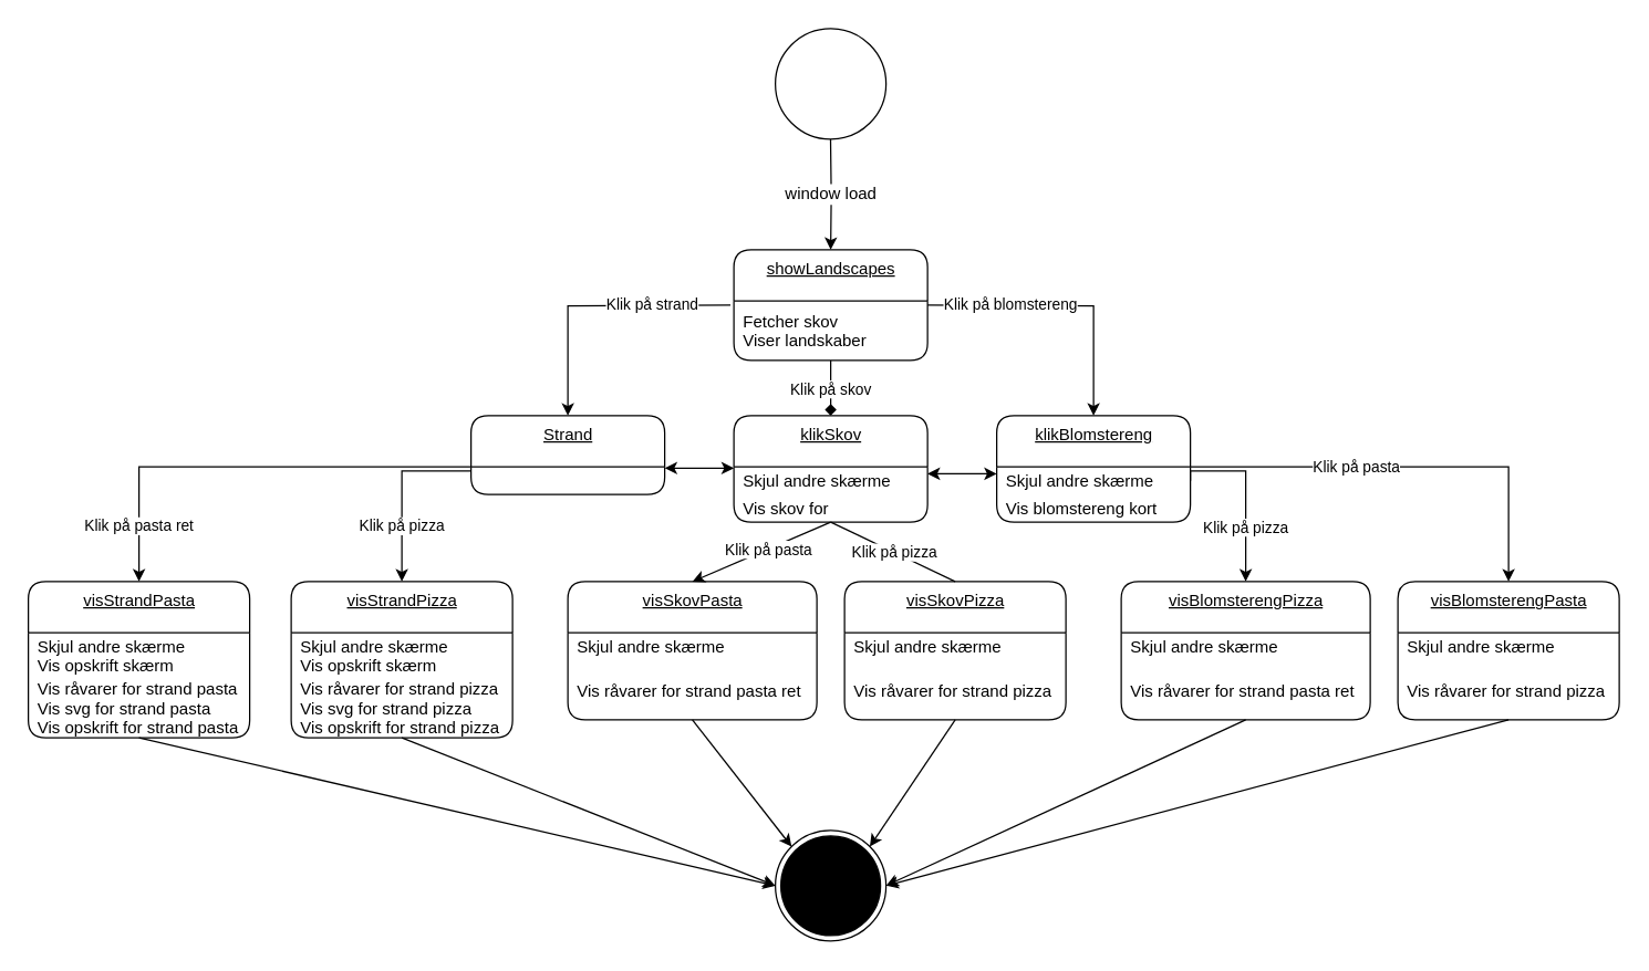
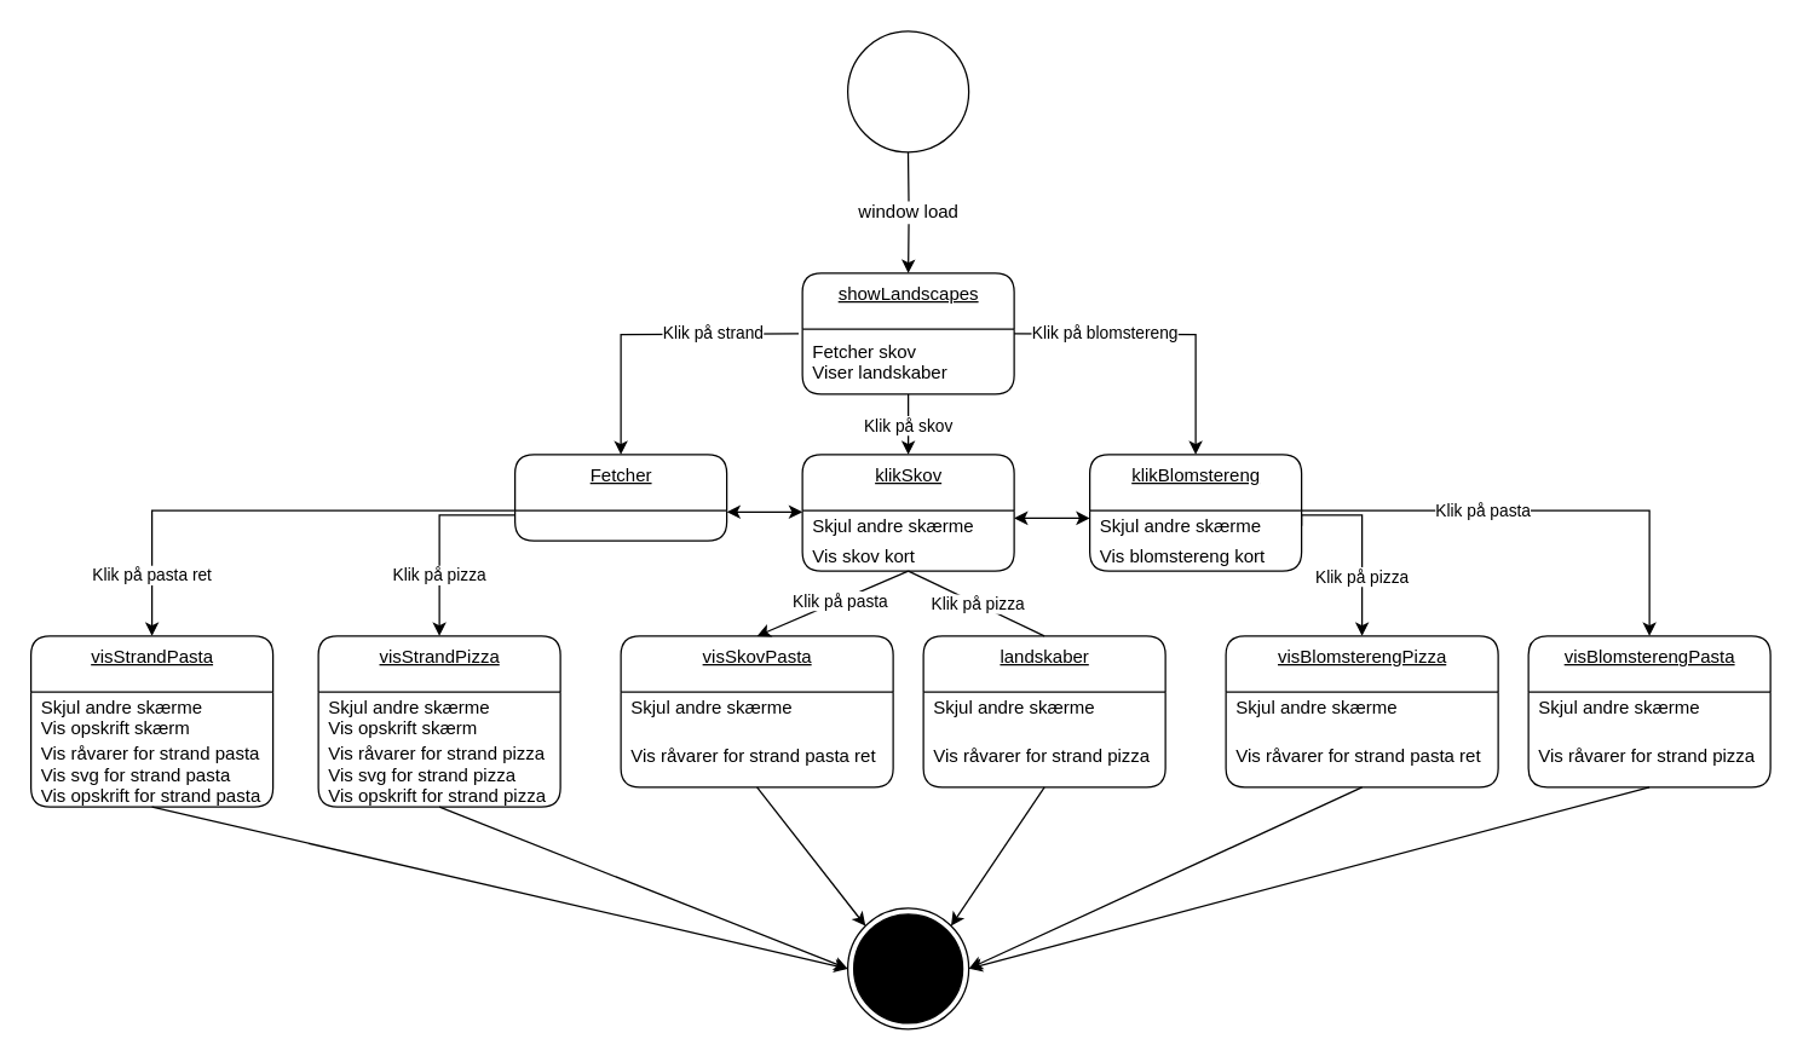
  <mxCell id="0" />
  <mxCell id="1" parent="0" />
  <mxCell id="2" value="" style="ellipse;whiteSpace=wrap;html=1;aspect=fixed;" parent="1" vertex="1"><mxGeometry x="560" y="20" width="80" height="80" as="geometry" /></mxCell>
  <mxCell id="3" value="&lt;span style=&quot;font-size: 12px;&quot;&gt;window load&lt;/span&gt;" style="edgeStyle=orthogonalEdgeStyle;rounded=0;orthogonalLoop=1;jettySize=auto;html=1;exitX=0.5;exitY=1;exitDx=0;exitDy=0;entryX=0.5;entryY=0;entryDx=0;entryDy=0;" parent="1" target="4" edge="1"><mxGeometry relative="1" as="geometry"><mxPoint x="600" y="170" as="targetPoint" /><mxPoint x="599.9" y="100" as="sourcePoint" /><Array as="points" /></mxGeometry></mxCell>
  <mxCell id="4" value="showLandscapes" style="swimlane;fontStyle=4;align=center;verticalAlign=top;childLayout=stackLayout;horizontal=1;startSize=37;horizontalStack=0;resizeParent=1;resizeParentMax=0;resizeLast=0;collapsible=0;marginBottom=0;html=1;rounded=1;absoluteArcSize=1;arcSize=25;" parent="1" vertex="1"><mxGeometry x="530" y="180" width="140" height="80" as="geometry" /></mxCell>
  <mxCell id="5" value="Fetcher skov&#10;Viser landskaber" style="fillColor=none;strokeColor=none;align=left;verticalAlign=middle;spacingLeft=5;" parent="4" vertex="1"><mxGeometry y="37" width="140" height="43" as="geometry" /></mxCell>
- <mxCell id="6" value="Strand" style="swimlane;fontStyle=4;align=center;verticalAlign=top;childLayout=stackLayout;horizontal=1;startSize=37;horizontalStack=0;resizeParent=1;resizeParentMax=0;resizeLast=0;collapsible=0;marginBottom=0;html=1;rounded=1;absoluteArcSize=1;arcSize=25;" parent="1" vertex="1"><mxGeometry x="340" y="300" width="140" height="57" as="geometry" /></mxCell>
+ <mxCell id="6" value="Fetcher" style="swimlane;fontStyle=4;align=center;verticalAlign=top;childLayout=stackLayout;horizontal=1;startSize=37;horizontalStack=0;resizeParent=1;resizeParentMax=0;resizeLast=0;collapsible=0;marginBottom=0;html=1;rounded=1;absoluteArcSize=1;arcSize=25;" parent="1" vertex="1"><mxGeometry x="340" y="300" width="140" height="57" as="geometry" /></mxCell>
  <mxCell id="7" value="klikSkov" style="swimlane;fontStyle=4;align=center;verticalAlign=top;childLayout=stackLayout;horizontal=1;startSize=37;horizontalStack=0;resizeParent=1;resizeParentMax=0;resizeLast=0;collapsible=0;marginBottom=0;html=1;rounded=1;absoluteArcSize=1;arcSize=25;" parent="1" vertex="1"><mxGeometry x="530" y="300" width="140" height="77" as="geometry" /></mxCell>
  <mxCell id="8" value="Skjul andre skærme" style="fillColor=none;strokeColor=none;align=left;verticalAlign=middle;spacingLeft=5;" parent="7" vertex="1"><mxGeometry y="37" width="140" height="20" as="geometry" /></mxCell>
- <mxCell id="9" value="Vis skov for" style="fillColor=none;strokeColor=none;align=left;verticalAlign=middle;spacingLeft=5;" parent="7" vertex="1"><mxGeometry y="57" width="140" height="20" as="geometry" /></mxCell>
+ <mxCell id="9" value="Vis skov kort" style="fillColor=none;strokeColor=none;align=left;verticalAlign=middle;spacingLeft=5;" parent="7" vertex="1"><mxGeometry y="57" width="140" height="20" as="geometry" /></mxCell>
  <mxCell id="10" value="klikBlomstereng" style="swimlane;fontStyle=4;align=center;verticalAlign=top;childLayout=stackLayout;horizontal=1;startSize=37;horizontalStack=0;resizeParent=1;resizeParentMax=0;resizeLast=0;collapsible=0;marginBottom=0;html=1;rounded=1;absoluteArcSize=1;arcSize=25;" parent="1" vertex="1"><mxGeometry x="720" y="300" width="140" height="77" as="geometry" /></mxCell>
  <mxCell id="11" value="Skjul andre skærme" style="fillColor=none;strokeColor=none;align=left;verticalAlign=middle;spacingLeft=5;" parent="10" vertex="1"><mxGeometry y="37" width="140" height="20" as="geometry" /></mxCell>
  <mxCell id="12" value="Vis blomstereng kort" style="fillColor=none;strokeColor=none;align=left;verticalAlign=middle;spacingLeft=5;" parent="10" vertex="1"><mxGeometry y="57" width="140" height="20" as="geometry" /></mxCell>
  <mxCell id="13" value="Klik på strand" style="edgeStyle=orthogonalEdgeStyle;rounded=0;orthogonalLoop=1;jettySize=auto;html=1;exitX=0;exitY=0;exitDx=0;exitDy=0;entryX=0.5;entryY=0;entryDx=0;entryDy=0;" parent="1" target="6" edge="1"><mxGeometry x="-0.418" relative="1" as="geometry"><mxPoint as="offset" /><mxPoint x="527.5" y="220" as="sourcePoint" /><mxPoint x="292.5" y="333" as="targetPoint" /></mxGeometry></mxCell>
  <mxCell id="14" value="Klik på blomstereng" style="edgeStyle=orthogonalEdgeStyle;rounded=0;orthogonalLoop=1;jettySize=auto;html=1;exitX=0;exitY=0;exitDx=0;exitDy=0;entryX=0.5;entryY=0;entryDx=0;entryDy=0;" parent="1" target="10" edge="1"><mxGeometry x="-0.4" relative="1" as="geometry"><mxPoint as="offset" /><mxPoint x="670" y="220" as="sourcePoint" /><mxPoint x="787.5" y="140" as="targetPoint" /></mxGeometry></mxCell>
- <mxCell id="15" value="Klik på skov" style="edgeStyle=orthogonalEdgeStyle;rounded=0;orthogonalLoop=1;jettySize=auto;html=1;entryX=0.5;entryY=0;entryDx=0;entryDy=0;exitX=0.5;exitY=1;exitDx=0;exitDy=0;endArrow=diamond;" parent="1" source="5" target="7" edge="1"><mxGeometry x="0.07" relative="1" as="geometry"><mxPoint as="offset" /><mxPoint x="600" y="260" as="sourcePoint" /><mxPoint x="600" y="298" as="targetPoint" /><Array as="points" /></mxGeometry></mxCell>
+ <mxCell id="15" value="Klik på skov" style="edgeStyle=orthogonalEdgeStyle;rounded=0;orthogonalLoop=1;jettySize=auto;html=1;entryX=0.5;entryY=0;entryDx=0;entryDy=0;exitX=0.5;exitY=1;exitDx=0;exitDy=0;" parent="1" source="5" target="7" edge="1"><mxGeometry x="0.07" relative="1" as="geometry"><mxPoint as="offset" /><mxPoint x="600" y="260" as="sourcePoint" /><mxPoint x="600" y="298" as="targetPoint" /><Array as="points" /></mxGeometry></mxCell>
  <mxCell id="16" value="visStrandPizza" style="swimlane;fontStyle=4;align=center;verticalAlign=top;childLayout=stackLayout;horizontal=1;startSize=37;horizontalStack=0;resizeParent=1;resizeParentMax=0;resizeLast=0;collapsible=0;marginBottom=0;html=1;rounded=1;absoluteArcSize=1;arcSize=25;" parent="1" vertex="1"><mxGeometry x="210" y="420" width="160" height="113" as="geometry" /></mxCell>
  <mxCell id="17" value="Skjul andre skærme&#10;Vis opskrift skærm" style="fillColor=none;strokeColor=none;align=left;verticalAlign=middle;spacingLeft=5;" parent="16" vertex="1"><mxGeometry y="37" width="160" height="33" as="geometry" /></mxCell>
  <mxCell id="18" value="Vis råvarer for strand pizza&#10;Vis svg for strand pizza&#10;Vis opskrift for strand pizza" style="fillColor=none;strokeColor=none;align=left;verticalAlign=middle;spacingLeft=5;" parent="16" vertex="1"><mxGeometry y="70" width="160" height="43" as="geometry" /></mxCell>
- <mxCell id="19" value="visSkovPizza" style="swimlane;fontStyle=4;align=center;verticalAlign=top;childLayout=stackLayout;horizontal=1;startSize=37;horizontalStack=0;resizeParent=1;resizeParentMax=0;resizeLast=0;collapsible=0;marginBottom=0;html=1;rounded=1;absoluteArcSize=1;arcSize=25;" parent="1" vertex="1"><mxGeometry x="610" y="420" width="160" height="100" as="geometry" /></mxCell>
+ <mxCell id="19" value="landskaber" style="swimlane;fontStyle=4;align=center;verticalAlign=top;childLayout=stackLayout;horizontal=1;startSize=37;horizontalStack=0;resizeParent=1;resizeParentMax=0;resizeLast=0;collapsible=0;marginBottom=0;html=1;rounded=1;absoluteArcSize=1;arcSize=25;" parent="1" vertex="1"><mxGeometry x="610" y="420" width="160" height="100" as="geometry" /></mxCell>
  <mxCell id="20" value="Skjul andre skærme" style="fillColor=none;strokeColor=none;align=left;verticalAlign=middle;spacingLeft=5;" parent="19" vertex="1"><mxGeometry y="37" width="160" height="20" as="geometry" /></mxCell>
  <mxCell id="21" value="Vis råvarer for strand pizza" style="fillColor=none;strokeColor=none;align=left;verticalAlign=middle;spacingLeft=5;" parent="19" vertex="1"><mxGeometry y="57" width="160" height="43" as="geometry" /></mxCell>
  <mxCell id="22" value="visSkovPasta" style="swimlane;fontStyle=4;align=center;verticalAlign=top;childLayout=stackLayout;horizontal=1;startSize=37;horizontalStack=0;resizeParent=1;resizeParentMax=0;resizeLast=0;collapsible=0;marginBottom=0;html=1;rounded=1;absoluteArcSize=1;arcSize=25;" parent="1" vertex="1"><mxGeometry x="410" y="420" width="180" height="100" as="geometry" /></mxCell>
  <mxCell id="23" value="Skjul andre skærme" style="fillColor=none;strokeColor=none;align=left;verticalAlign=middle;spacingLeft=5;" parent="22" vertex="1"><mxGeometry y="37" width="180" height="20" as="geometry" /></mxCell>
  <mxCell id="24" value="Vis råvarer for strand pasta ret" style="fillColor=none;strokeColor=none;align=left;verticalAlign=middle;spacingLeft=5;" parent="22" vertex="1"><mxGeometry y="57" width="180" height="43" as="geometry" /></mxCell>
  <mxCell id="25" value="visBlomsterengPasta" style="swimlane;fontStyle=4;align=center;verticalAlign=top;childLayout=stackLayout;horizontal=1;startSize=37;horizontalStack=0;resizeParent=1;resizeParentMax=0;resizeLast=0;collapsible=0;marginBottom=0;html=1;rounded=1;absoluteArcSize=1;arcSize=25;" parent="1" vertex="1"><mxGeometry x="1010" y="420" width="160" height="100" as="geometry" /></mxCell>
  <mxCell id="26" value="Skjul andre skærme" style="fillColor=none;strokeColor=none;align=left;verticalAlign=middle;spacingLeft=5;" parent="25" vertex="1"><mxGeometry y="37" width="160" height="20" as="geometry" /></mxCell>
  <mxCell id="27" value="Vis råvarer for strand pizza" style="fillColor=none;strokeColor=none;align=left;verticalAlign=middle;spacingLeft=5;" parent="25" vertex="1"><mxGeometry y="57" width="160" height="43" as="geometry" /></mxCell>
  <mxCell id="28" value="visBlomsterengPizza" style="swimlane;fontStyle=4;align=center;verticalAlign=top;childLayout=stackLayout;horizontal=1;startSize=37;horizontalStack=0;resizeParent=1;resizeParentMax=0;resizeLast=0;collapsible=0;marginBottom=0;html=1;rounded=1;absoluteArcSize=1;arcSize=25;" parent="1" vertex="1"><mxGeometry x="810" y="420" width="180" height="100" as="geometry" /></mxCell>
  <mxCell id="29" value="Skjul andre skærme" style="fillColor=none;strokeColor=none;align=left;verticalAlign=middle;spacingLeft=5;" parent="28" vertex="1"><mxGeometry y="37" width="180" height="20" as="geometry" /></mxCell>
  <mxCell id="30" value="Vis råvarer for strand pasta ret" style="fillColor=none;strokeColor=none;align=left;verticalAlign=middle;spacingLeft=5;" parent="28" vertex="1"><mxGeometry y="57" width="180" height="43" as="geometry" /></mxCell>
  <mxCell id="31" value="Klik på pizza" style="edgeStyle=orthogonalEdgeStyle;rounded=0;orthogonalLoop=1;jettySize=auto;html=1;exitX=0;exitY=0;exitDx=0;exitDy=0;entryX=0.5;entryY=0;entryDx=0;entryDy=0;" parent="1" target="16" edge="1"><mxGeometry x="0.385" relative="1" as="geometry"><mxPoint as="offset" /><mxPoint x="340" y="340" as="sourcePoint" /><mxPoint x="222.5" y="420" as="targetPoint" /><Array as="points"><mxPoint x="290" y="340" /></Array></mxGeometry></mxCell>
  <mxCell id="32" value="Klik på pasta ret" style="edgeStyle=orthogonalEdgeStyle;rounded=0;orthogonalLoop=1;jettySize=auto;html=1;entryX=0.5;entryY=0;entryDx=0;entryDy=0;exitX=0;exitY=0;exitDx=0;exitDy=0;" parent="1" edge="1"><mxGeometry x="0.752" relative="1" as="geometry"><mxPoint as="offset" /><mxPoint x="340" y="337" as="sourcePoint" /><mxPoint x="100" y="420" as="targetPoint" /><Array as="points"><mxPoint x="100" y="337" /></Array></mxGeometry></mxCell>
  <mxCell id="33" value="visStrandPasta" style="swimlane;fontStyle=4;align=center;verticalAlign=top;childLayout=stackLayout;horizontal=1;startSize=37;horizontalStack=0;resizeParent=1;resizeParentMax=0;resizeLast=0;collapsible=0;marginBottom=0;html=1;rounded=1;absoluteArcSize=1;arcSize=25;" parent="1" vertex="1"><mxGeometry x="20" y="420" width="160" height="113" as="geometry" /></mxCell>
  <mxCell id="34" value="Skjul andre skærme&#10;Vis opskrift skærm" style="fillColor=none;strokeColor=none;align=left;verticalAlign=middle;spacingLeft=5;" parent="33" vertex="1"><mxGeometry y="37" width="160" height="33" as="geometry" /></mxCell>
  <mxCell id="35" value="Vis råvarer for strand pasta&#10;Vis svg for strand pasta&#10;Vis opskrift for strand pasta" style="fillColor=none;strokeColor=none;align=left;verticalAlign=middle;spacingLeft=5;" parent="33" vertex="1"><mxGeometry y="70" width="160" height="43" as="geometry" /></mxCell>
  <mxCell id="36" value="Klik på pizza" style="edgeStyle=orthogonalEdgeStyle;rounded=0;orthogonalLoop=1;jettySize=auto;html=1;exitX=1;exitY=0.5;exitDx=0;exitDy=0;entryX=0.5;entryY=0;entryDx=0;entryDy=0;" parent="1" source="11" edge="1"><mxGeometry x="0.385" relative="1" as="geometry"><mxPoint as="offset" /><mxPoint x="950" y="340" as="sourcePoint" /><mxPoint x="900" y="420" as="targetPoint" /><Array as="points"><mxPoint x="860" y="340" /><mxPoint x="900" y="340" /></Array></mxGeometry></mxCell>
  <mxCell id="37" value="Klik på pasta" style="edgeStyle=orthogonalEdgeStyle;rounded=0;orthogonalLoop=1;jettySize=auto;html=1;exitX=1;exitY=0;exitDx=0;exitDy=0;entryX=0.5;entryY=0;entryDx=0;entryDy=0;" parent="1" source="11" edge="1"><mxGeometry x="-0.233" relative="1" as="geometry"><mxPoint as="offset" /><mxPoint x="1050" y="347" as="sourcePoint" /><mxPoint x="1090" y="420" as="targetPoint" /><Array as="points"><mxPoint x="1090" y="337" /></Array></mxGeometry></mxCell>
  <mxCell id="38" value="" style="endArrow=classic;startArrow=classic;html=1;entryX=0;entryY=0.25;entryDx=0;entryDy=0;exitX=1;exitY=0.25;exitDx=0;exitDy=0;" parent="1" source="8" target="11" edge="1"><mxGeometry width="50" height="50" relative="1" as="geometry"><mxPoint x="630" y="370" as="sourcePoint" /><mxPoint x="680" y="320" as="targetPoint" /></mxGeometry></mxCell>
  <mxCell id="39" value="" style="endArrow=classic;startArrow=classic;html=1;entryX=0;entryY=0.25;entryDx=0;entryDy=0;exitX=1;exitY=0.25;exitDx=0;exitDy=0;" parent="1" edge="1"><mxGeometry width="50" height="50" relative="1" as="geometry"><mxPoint x="480" y="337.97" as="sourcePoint" /><mxPoint x="530" y="337.97" as="targetPoint" /></mxGeometry></mxCell>
  <mxCell id="40" value="" style="endArrow=none;html=1;exitX=0.5;exitY=1;exitDx=0;exitDy=0;entryX=0.5;entryY=0;entryDx=0;entryDy=0;" parent="1" source="9" target="19" edge="1"><mxGeometry width="50" height="50" relative="1" as="geometry"><mxPoint x="600" y="420" as="sourcePoint" /><mxPoint x="650" y="370" as="targetPoint" /><Array as="points" /></mxGeometry></mxCell>
  <mxCell id="41" value="Klik på pizza" style="edgeLabel;html=1;align=center;verticalAlign=middle;resizable=0;points=[];" parent="40" vertex="1" connectable="0"><mxGeometry x="0.011" relative="1" as="geometry"><mxPoint as="offset" /></mxGeometry></mxCell>
  <mxCell id="42" value="" style="endArrow=classic;html=1;exitX=0.5;exitY=1;exitDx=0;exitDy=0;entryX=0.5;entryY=0;entryDx=0;entryDy=0;" parent="1" target="22" edge="1"><mxGeometry width="50" height="50" relative="1" as="geometry"><mxPoint x="600" y="377" as="sourcePoint" /><mxPoint x="690" y="420" as="targetPoint" /><Array as="points" /></mxGeometry></mxCell>
  <mxCell id="43" value="Klik på pasta" style="edgeLabel;html=1;align=center;verticalAlign=middle;resizable=0;points=[];" parent="42" vertex="1" connectable="0"><mxGeometry x="-0.082" relative="1" as="geometry"><mxPoint as="offset" /></mxGeometry></mxCell>
  <mxCell id="44" value="" style="ellipse;html=1;shape=endState;fillColor=strokeColor;" parent="1" vertex="1"><mxGeometry x="560" y="600" width="80" height="80" as="geometry" /></mxCell>
  <mxCell id="45" value="" style="endArrow=classic;html=1;entryX=0;entryY=0.5;entryDx=0;entryDy=0;exitX=0.5;exitY=1;exitDx=0;exitDy=0;" parent="1" source="35" target="44" edge="1"><mxGeometry width="50" height="50" relative="1" as="geometry"><mxPoint x="540" y="430" as="sourcePoint" /><mxPoint x="590" y="380" as="targetPoint" /></mxGeometry></mxCell>
  <mxCell id="46" value="" style="endArrow=classic;html=1;entryX=0;entryY=0.5;entryDx=0;entryDy=0;exitX=0.5;exitY=1;exitDx=0;exitDy=0;" parent="1" source="18" target="44" edge="1"><mxGeometry width="50" height="50" relative="1" as="geometry"><mxPoint x="560" y="410" as="sourcePoint" /><mxPoint x="610" y="360" as="targetPoint" /></mxGeometry></mxCell>
  <mxCell id="47" value="" style="endArrow=classic;html=1;entryX=1;entryY=0.5;entryDx=0;entryDy=0;exitX=0.5;exitY=1;exitDx=0;exitDy=0;" parent="1" source="27" target="44" edge="1"><mxGeometry width="50" height="50" relative="1" as="geometry"><mxPoint x="600" y="410" as="sourcePoint" /><mxPoint x="650" y="360" as="targetPoint" /></mxGeometry></mxCell>
  <mxCell id="48" value="" style="endArrow=classic;html=1;entryX=1;entryY=0.5;entryDx=0;entryDy=0;exitX=0.5;exitY=1;exitDx=0;exitDy=0;" parent="1" source="30" target="44" edge="1"><mxGeometry width="50" height="50" relative="1" as="geometry"><mxPoint x="600" y="410" as="sourcePoint" /><mxPoint x="650" y="360" as="targetPoint" /></mxGeometry></mxCell>
  <mxCell id="49" value="" style="endArrow=classic;html=1;entryX=0;entryY=0;entryDx=0;entryDy=0;exitX=0.5;exitY=1;exitDx=0;exitDy=0;" parent="1" source="24" target="44" edge="1"><mxGeometry width="50" height="50" relative="1" as="geometry"><mxPoint x="600" y="410" as="sourcePoint" /><mxPoint x="650" y="360" as="targetPoint" /></mxGeometry></mxCell>
  <mxCell id="50" value="" style="endArrow=classic;html=1;entryX=1;entryY=0;entryDx=0;entryDy=0;exitX=0.5;exitY=1;exitDx=0;exitDy=0;" parent="1" source="21" target="44" edge="1"><mxGeometry width="50" height="50" relative="1" as="geometry"><mxPoint x="600" y="410" as="sourcePoint" /><mxPoint x="650" y="360" as="targetPoint" /></mxGeometry></mxCell>
